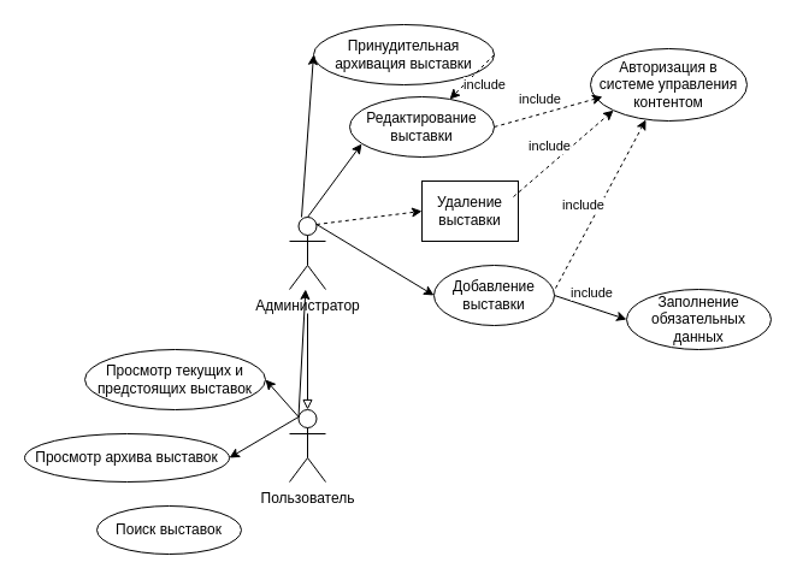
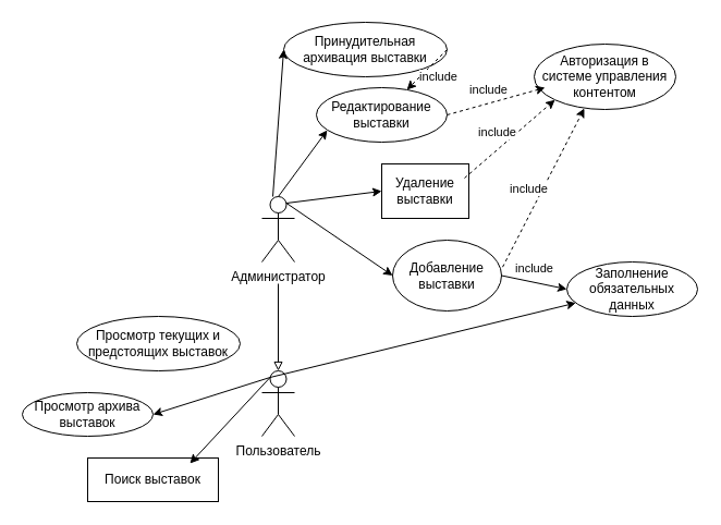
  <mxCell id="0" />
  <mxCell id="1" parent="0" />
  <mxCell id="2" value="Администратор" style="shape=umlActor;verticalLabelPosition=bottom;verticalAlign=top;html=1;outlineConnect=0;" vertex="1" parent="1"><mxGeometry x="240" y="180" width="30" height="60" as="geometry" /></mxCell>
  <mxCell id="3" value="Пользователь" style="shape=umlActor;verticalLabelPosition=bottom;verticalAlign=top;html=1;outlineConnect=0;" vertex="1" parent="1"><mxGeometry x="240" y="340" width="30" height="60" as="geometry" /></mxCell>
  <mxCell id="4" value="" style="endArrow=block;html=1;rounded=0;endFill=0;entryX=0.5;entryY=0;entryDx=0;entryDy=0;entryPerimeter=0;" edge="1" parent="1" target="3"><mxGeometry width="50" height="50" relative="1" as="geometry"><mxPoint x="255" y="260" as="sourcePoint" /><mxPoint x="255" y="270" as="targetPoint" /></mxGeometry></mxCell>
- <mxCell id="5" value="Добавление выставки" style="ellipse;whiteSpace=wrap;html=1;" vertex="1" parent="1"><mxGeometry x="360" y="220" width="100" height="50" as="geometry" /></mxCell>
+ <mxCell id="5" value="Добавление выставки" style="ellipse;whiteSpace=wrap;html=1;" vertex="1" parent="1"><mxGeometry x="360" y="220" width="100" height="65" as="geometry" /></mxCell>
  <mxCell id="6" value="" style="endArrow=classic;html=1;rounded=0;exitX=0.75;exitY=0.1;exitDx=0;exitDy=0;exitPerimeter=0;entryX=0;entryY=0.5;entryDx=0;entryDy=0;" edge="1" parent="1" source="2" target="5"><mxGeometry width="50" height="50" relative="1" as="geometry"><mxPoint x="290" y="230" as="sourcePoint" /><mxPoint x="340" y="180" as="targetPoint" /></mxGeometry></mxCell>
- <mxCell id="7" value="" style="endArrow=classic;html=1;rounded=0;exitX=0.75;exitY=0.1;exitDx=0;exitDy=0;exitPerimeter=0;entryX=0;entryY=0.5;entryDx=0;entryDy=0;dashed=1;" edge="1" parent="1" source="2" target="8"><mxGeometry width="50" height="50" relative="1" as="geometry"><mxPoint x="350" y="240" as="sourcePoint" /><mxPoint x="320" y="210" as="targetPoint" /></mxGeometry></mxCell>
+ <mxCell id="7" value="" style="endArrow=classic;html=1;rounded=0;exitX=0.75;exitY=0.1;exitDx=0;exitDy=0;exitPerimeter=0;entryX=0;entryY=0.5;entryDx=0;entryDy=0;" edge="1" parent="1" source="2" target="8"><mxGeometry width="50" height="50" relative="1" as="geometry"><mxPoint x="350" y="240" as="sourcePoint" /><mxPoint x="320" y="210" as="targetPoint" /></mxGeometry></mxCell>
  <mxCell id="8" value="Удаление выставки" style="whiteSpace=wrap;html=1;rounded=0;" vertex="1" parent="1"><mxGeometry x="350" y="150" width="80" height="50" as="geometry" /></mxCell>
  <mxCell id="9" value="Редактирование выставки" style="ellipse;whiteSpace=wrap;html=1;" vertex="1" parent="1"><mxGeometry x="290" y="80" width="120" height="50" as="geometry" /></mxCell>
  <mxCell id="10" value="Принудительная архивация выставки" style="ellipse;whiteSpace=wrap;html=1;" vertex="1" parent="1"><mxGeometry x="260" y="20" width="150" height="50" as="geometry" /></mxCell>
  <mxCell id="11" value="" style="endArrow=classic;html=1;rounded=0;exitX=0.5;exitY=0;exitDx=0;exitDy=0;exitPerimeter=0;entryX=0.083;entryY=0.78;entryDx=0;entryDy=0;entryPerimeter=0;" edge="1" parent="1" source="2" target="9"><mxGeometry width="50" height="50" relative="1" as="geometry"><mxPoint x="273" y="196" as="sourcePoint" /><mxPoint x="335" y="163" as="targetPoint" /></mxGeometry></mxCell>
  <mxCell id="12" value="" style="endArrow=classic;html=1;rounded=0;entryX=0;entryY=0.5;entryDx=0;entryDy=0;" edge="1" parent="1" target="10"><mxGeometry width="50" height="50" relative="1" as="geometry"><mxPoint x="250" y="180" as="sourcePoint" /><mxPoint x="296" y="64" as="targetPoint" /></mxGeometry></mxCell>
  <mxCell id="13" value="Авторизация в системе управления контентом" style="ellipse;whiteSpace=wrap;html=1;" vertex="1" parent="1"><mxGeometry x="490" y="40" width="130" height="60" as="geometry" /></mxCell>
  <mxCell id="14" value="include" style="endArrow=classic;html=1;rounded=0;exitX=1;exitY=0.5;exitDx=0;exitDy=0;dashed=1;" edge="1" parent="1" source="10" target="9"><mxGeometry x="-0.089" y="12" width="50" height="50" relative="1" as="geometry"><mxPoint x="450" y="30" as="sourcePoint" /><mxPoint x="500" y="60" as="targetPoint" /><mxPoint as="offset" /></mxGeometry></mxCell>
  <mxCell id="15" value="include" style="endArrow=classic;html=1;rounded=0;exitX=1;exitY=0.5;exitDx=0;exitDy=0;dashed=1;" edge="1" parent="1" source="9"><mxGeometry x="-0.089" y="12" width="50" height="50" relative="1" as="geometry"><mxPoint x="420" y="60" as="sourcePoint" /><mxPoint x="500" y="80" as="targetPoint" /><mxPoint as="offset" /></mxGeometry></mxCell>
  <mxCell id="16" value="include" style="endArrow=classic;html=1;rounded=0;exitX=1.01;exitY=0.38;exitDx=0;exitDy=0;dashed=1;exitPerimeter=0;entryX=0.354;entryY=0.983;entryDx=0;entryDy=0;entryPerimeter=0;" edge="1" parent="1" source="5" target="13"><mxGeometry x="-0.089" y="12" width="50" height="50" relative="1" as="geometry"><mxPoint x="430" y="70" as="sourcePoint" /><mxPoint x="510" y="95" as="targetPoint" /><mxPoint as="offset" /></mxGeometry></mxCell>
  <mxCell id="17" value="include" style="endArrow=classic;html=1;rounded=0;exitX=0.95;exitY=0.26;exitDx=0;exitDy=0;entryX=0;entryY=1;entryDx=0;entryDy=0;dashed=1;exitPerimeter=0;" edge="1" parent="1" source="8" target="13"><mxGeometry x="-0.089" y="12" width="50" height="50" relative="1" as="geometry"><mxPoint x="440" y="80" as="sourcePoint" /><mxPoint x="520" y="105" as="targetPoint" /><mxPoint as="offset" /></mxGeometry></mxCell>
  <mxCell id="18" value="Просмотр текущих и предстоящих выставок" style="ellipse;whiteSpace=wrap;html=1;" vertex="1" parent="1"><mxGeometry x="70" y="290" width="150" height="50" as="geometry" /></mxCell>
- <mxCell id="19" value="" style="endArrow=classic;html=1;rounded=0;exitX=0.25;exitY=0.1;exitDx=0;exitDy=0;exitPerimeter=0;entryX=1;entryY=0.5;entryDx=0;entryDy=0;" edge="1" parent="1" source="3" target="18"><mxGeometry width="50" height="50" relative="1" as="geometry"><mxPoint x="140" y="410" as="sourcePoint" /><mxPoint x="190" y="360" as="targetPoint" /></mxGeometry></mxCell>
- <mxCell id="20" value="Просмотр архива выставок" style="ellipse;whiteSpace=wrap;html=1;" vertex="1" parent="1"><mxGeometry x="20" y="360" width="170" height="40" as="geometry" /></mxCell>
+ <mxCell id="19" value="" style="endArrow=classic;html=1;rounded=0;exitX=0.25;exitY=0.1;exitDx=0;exitDy=0;exitPerimeter=0;" edge="1" parent="1" source="3" target="24"><mxGeometry width="50" height="50" relative="1" as="geometry"><mxPoint x="140" y="410" as="sourcePoint" /><mxPoint x="190" y="360" as="targetPoint" /></mxGeometry></mxCell>
+ <mxCell id="20" value="Просмотр архива выставок" style="ellipse;whiteSpace=wrap;html=1;" vertex="1" parent="1"><mxGeometry x="20" y="360" width="120" height="40" as="geometry" /></mxCell>
  <mxCell id="21" value="" style="endArrow=classic;html=1;rounded=0;exitX=0.25;exitY=0.1;exitDx=0;exitDy=0;exitPerimeter=0;entryX=1;entryY=0.5;entryDx=0;entryDy=0;" edge="1" parent="1" source="3" target="20"><mxGeometry width="50" height="50" relative="1" as="geometry"><mxPoint x="160" y="490" as="sourcePoint" /><mxPoint x="210" y="440" as="targetPoint" /></mxGeometry></mxCell>
- <mxCell id="22" value="Поиск выставок" style="ellipse;whiteSpace=wrap;html=1;" vertex="1" parent="1"><mxGeometry x="80" y="420" width="120" height="40" as="geometry" /></mxCell>
- <mxCell id="23" value="" style="endArrow=classic;html=1;rounded=0;exitX=0.25;exitY=0.1;exitDx=0;exitDy=0;exitPerimeter=0;" edge="1" parent="1" source="3" target="2"><mxGeometry width="50" height="50" relative="1" as="geometry"><mxPoint x="210" y="500" as="sourcePoint" /><mxPoint x="260" y="450" as="targetPoint" /></mxGeometry></mxCell>
+ <mxCell id="22" value="Поиск выставок" style="whiteSpace=wrap;html=1;rounded=0;" vertex="1" parent="1"><mxGeometry x="80" y="420" width="120" height="40" as="geometry" /></mxCell>
+ <mxCell id="23" value="" style="endArrow=classic;html=1;rounded=0;exitX=0.25;exitY=0.1;exitDx=0;exitDy=0;exitPerimeter=0;entryX=0.783;entryY=0.125;entryDx=0;entryDy=0;entryPerimeter=0;" edge="1" parent="1" source="3" target="22"><mxGeometry width="50" height="50" relative="1" as="geometry"><mxPoint x="210" y="500" as="sourcePoint" /><mxPoint x="260" y="450" as="targetPoint" /></mxGeometry></mxCell>
  <mxCell id="24" value="Заполнение обязательных данных" style="ellipse;whiteSpace=wrap;html=1;" vertex="1" parent="1"><mxGeometry x="520" y="240" width="120" height="50" as="geometry" /></mxCell>
  <mxCell id="25" value="include" style="endArrow=classic;html=1;rounded=0;exitX=1;exitY=0.5;exitDx=0;exitDy=0;dashed=0;entryX=0;entryY=0.5;entryDx=0;entryDy=0;" edge="1" parent="1" source="5" target="24"><mxGeometry x="-0.089" y="12" width="50" height="50" relative="1" as="geometry"><mxPoint x="471" y="249" as="sourcePoint" /><mxPoint x="546" y="109" as="targetPoint" /><mxPoint as="offset" /></mxGeometry></mxCell>
